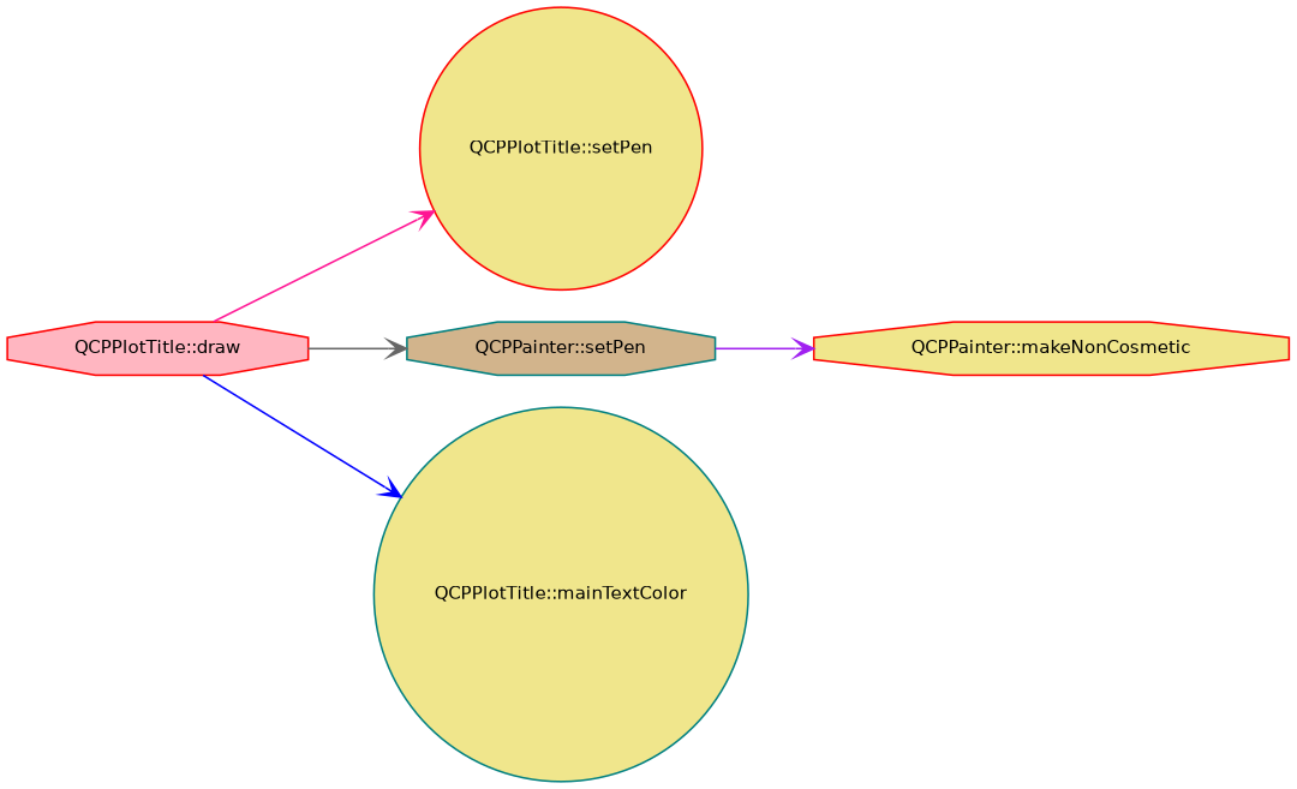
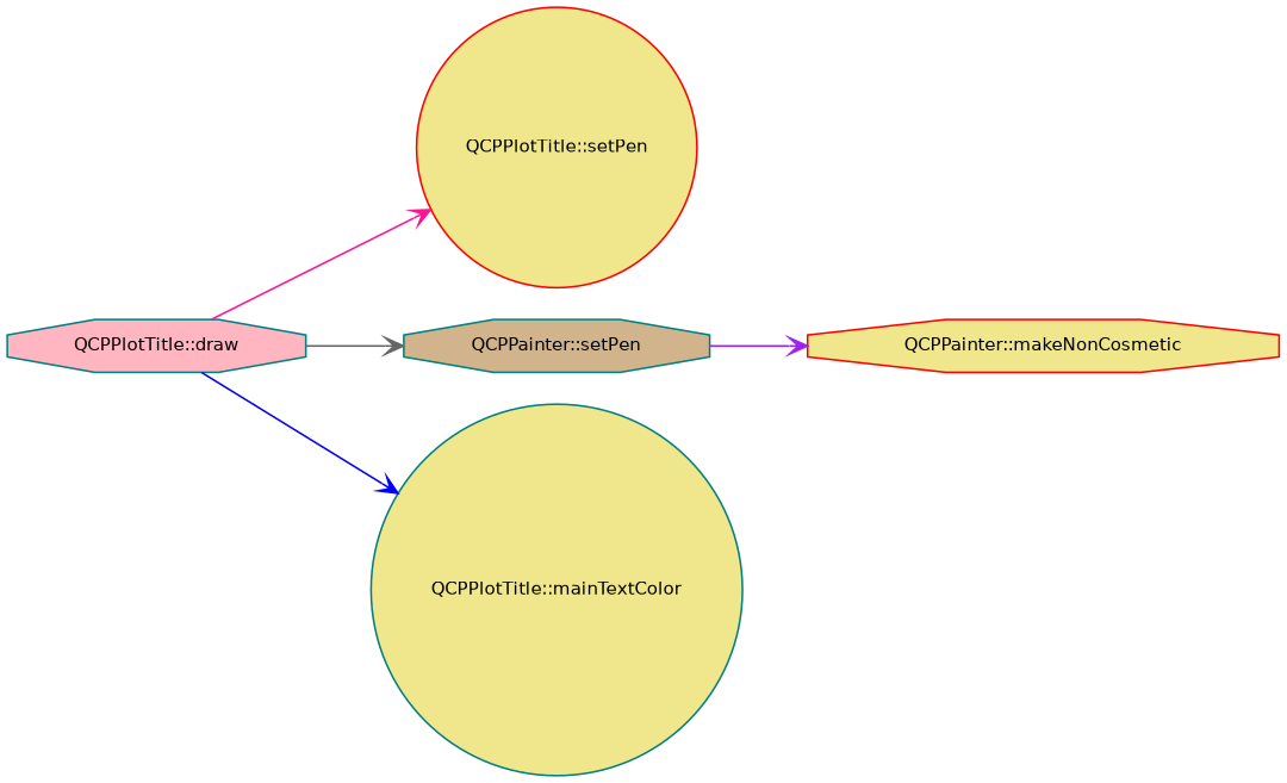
  digraph {
    rankdir=LR
    node [color=red fillcolor=khaki fontname=Helvetica fontsize=10 shape=octagon style=filled]
    edge [arrowhead=vee fontname=Helvetica fontsize=10 labelfontname=Helvetica labelfontsize=10 style=solid]
-   n1 [fillcolor=lightpink fontcolor=black height=0.2 label="QCPPlotTitle::draw" width=0.4]
+   n1 [color=teal fillcolor=lightpink fontcolor=black height=0.2 label="QCPPlotTitle::draw" width=0.4]
    n2 [height=0.2 label="QCPPlotTitle::setPen" shape=circle width=0.4]
    n3 [color=teal fillcolor=tan height=0.2 label="QCPPainter::setPen" width=0.4]
    n4 [color=teal height=0.2 label="QCPPlotTitle::mainTextColor" shape=circle width=0.4]
    n5 [height=0.2 label="QCPPainter::makeNonCosmetic" width=0.4]
    n1 -> n2 [color=deeppink]
    n1 -> n3 [color=gray40]
    n1 -> n4 [color=blue]
    n3 -> n5 [color=purple]
  }
